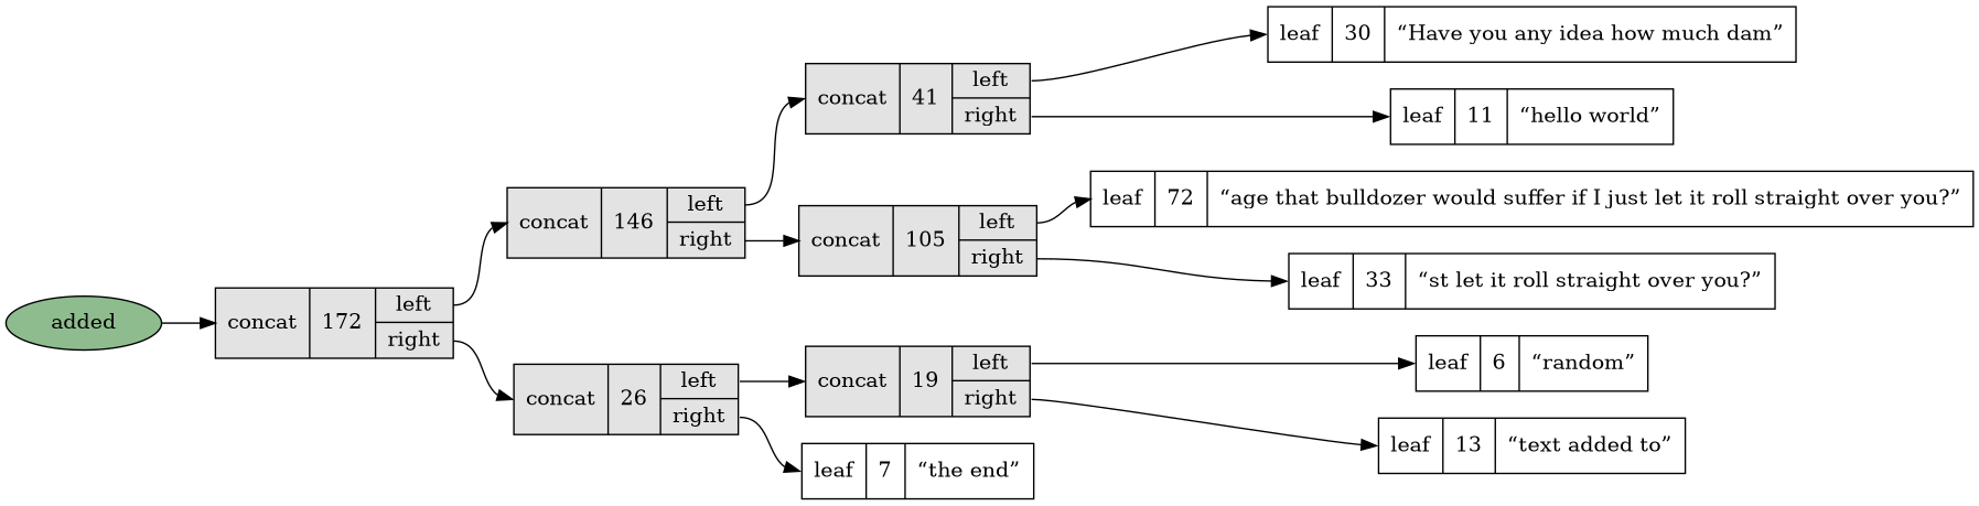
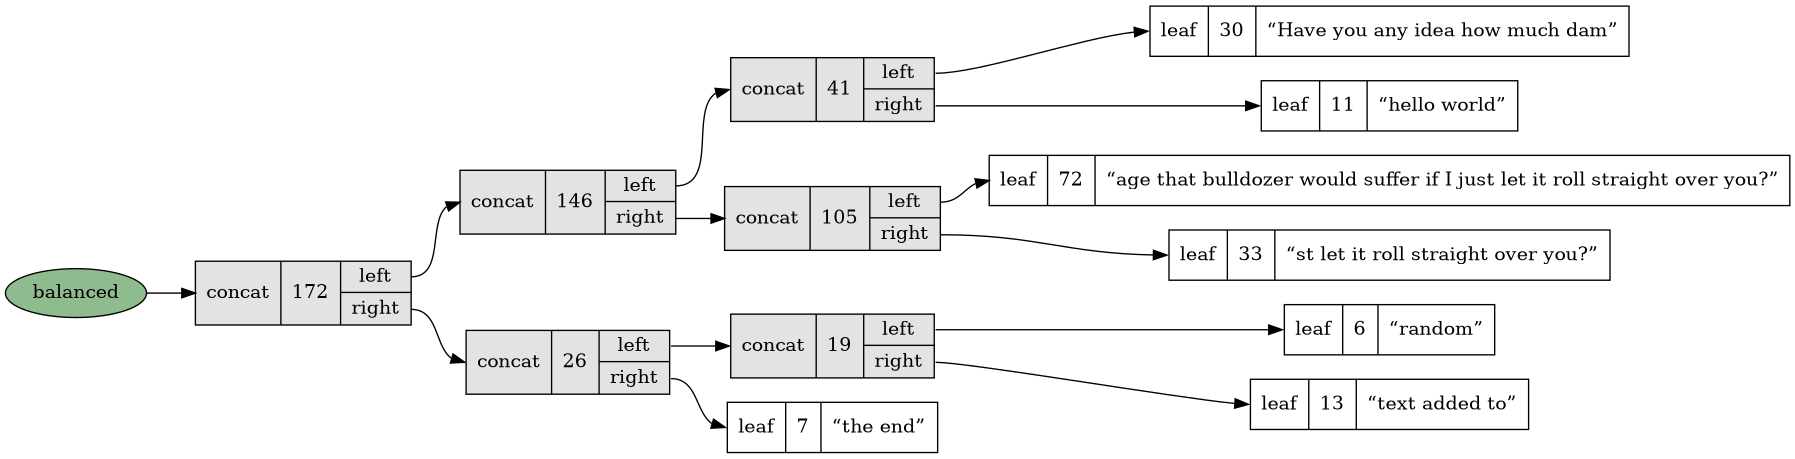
  digraph {
    rankdir=LR
    node [shape=record]
    edge [headport=type tailport=left]
    n1 [fillcolor=gray89 label="{<type> concat | <length> 172 | { <left> left | <right> right } }" style=filled]
    n2 [fillcolor=gray89 label="{<type> concat | <length> 146 | { <left> left | <right> right } }" style=filled]
    n3 [fillcolor=gray89 label="{<type> concat | <length> 26 | { <left> left | <right> right } }" style=filled]
    n4 [fillcolor=gray89 label="{<type> concat | <length> 41 | { <left> left | <right> right } }" style=filled]
    n5 [fillcolor=gray89 label="{<type> concat | <length> 105 | { <left> left | <right> right } }" style=filled]
    n6 [label="{ <type> leaf | <length> 30 | <value> &#8220;Have you any idea how much dam&#8221; }"]
    n7 [label="{ <type> leaf | <length> 11 | <value> &#8220;hello world&#8221; }"]
    n8 [label="{ <type> leaf | <length> 72 | <value> &#8220;age that bulldozer would suffer if I just let it roll straight over you?&#8221; }"]
    n9 [label="{ <type> leaf | <length> 33 | <value> &#8220;st let it roll straight over you?&#8221; }"]
    n10 [fillcolor=gray89 label="{<type> concat | <length> 19 | { <left> left | <right> right } }" style=filled]
    n11 [label="{ <type> leaf | <length> 7 | <value> &#8220;the end&#8221; }"]
    n12 [label="{ <type> leaf | <length> 6 | <value> &#8220;random&#8221; }"]
    n13 [label="{ <type> leaf | <length> 13 | <value> &#8220;text added to&#8221; }"]
-   n14 [fillcolor=darkseagreen label=added shape=oval style=filled]
+   n14 [fillcolor=darkseagreen label=balanced shape=oval style=filled]
    n1 -> n2
    n1 -> n3 [tailport=right]
    n2 -> n4
    n2 -> n5 [tailport=right]
    n3 -> n10
    n3 -> n11 [tailport=right]
    n4 -> n6
    n4 -> n7 [tailport=right]
    n5 -> n8
    n5 -> n9 [tailport=right]
    n10 -> n12
    n10 -> n13 [tailport=right]
    n14 -> n1 [headport="" tailport=""]
  }
